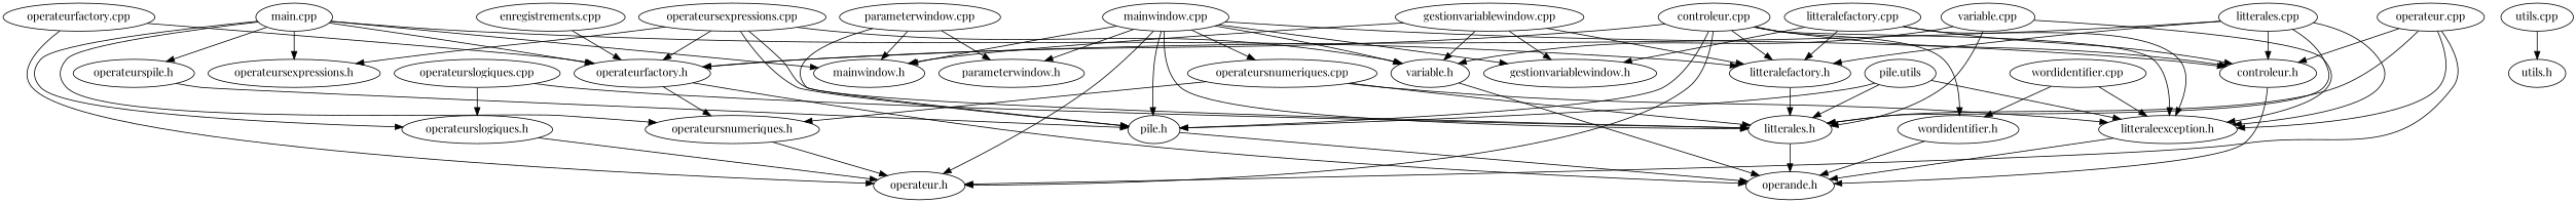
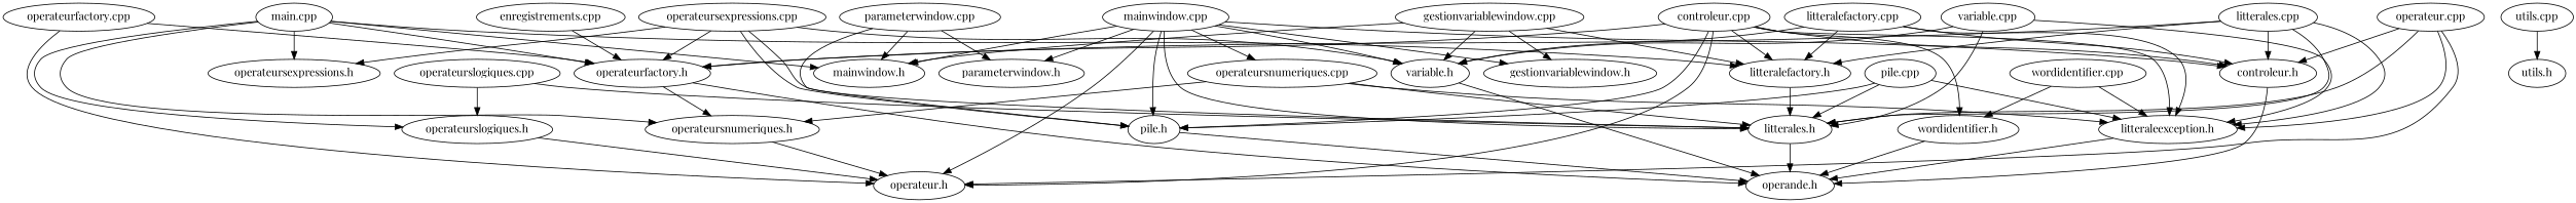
  digraph {
    clusterrank=local
    fontname="Playfair Display"
    fontsize=16
    node [fontname="Playfair Display"]
    edge [fontname="Playfair Display"]
    "operateursexpressions.cpp"
    "operateursexpressions.h"
    "variable.h"
    "operateurfactory.h"
    "pile.h"
    "litterales.h"
    "operande.h"
    "operateursnumeriques.h"
-   "pile.cpp" [label="pile.utils"]
+   "pile.cpp"
    "litteraleexception.h"
    "operateurslogiques.h"
    "operateur.h"
    "mainwindow.cpp"
    "controleur.h"
    "parameterwindow.h"
    "mainwindow.h"
    "gestionvariablewindow.h"
    "operateursnumeriques.cpp"
    "main.cpp"
    "litteralefactory.h"
-   "operateurspile.h"
    "wordidentifier.h"
    "operateurfactory.cpp"
    "litteralefactory.cpp"
    "controleur.cpp"
    "litterales.cpp"
    "enregistrements.cpp"
    "wordidentifier.cpp"
    "gestionvariablewindow.cpp"
    "operateurslogiques.cpp"
    "parameterwindow.cpp"
    "operateur.cpp"
    "variable.cpp"
    "utils.cpp"
    "utils.h"
    "operateursexpressions.cpp" -> "operateursexpressions.h"
    "operateursexpressions.cpp" -> "variable.h"
    "operateursexpressions.cpp" -> "operateurfactory.h"
    "operateursexpressions.cpp" -> "pile.h"
    "operateursexpressions.cpp" -> "litterales.h"
    "variable.h" -> "operande.h"
    "operateurfactory.h" -> "operande.h"
    "operateurfactory.h" -> "operateursnumeriques.h"
    "pile.h" -> "operande.h"
    "litterales.h" -> "operande.h"
    "operateursnumeriques.h" -> "operateur.h"
    "pile.cpp" -> "pile.h"
    "pile.cpp" -> "litterales.h"
    "pile.cpp" -> "litteraleexception.h"
    "litteraleexception.h" -> "operande.h"
    "operateurslogiques.h" -> "operateur.h"
    "mainwindow.cpp" -> "variable.h"
    "mainwindow.cpp" -> "pile.h"
    "mainwindow.cpp" -> "litterales.h"
    "mainwindow.cpp" -> "operateur.h"
    "mainwindow.cpp" -> "controleur.h"
    "mainwindow.cpp" -> "parameterwindow.h"
    "mainwindow.cpp" -> "mainwindow.h"
    "mainwindow.cpp" -> "gestionvariablewindow.h"
    "mainwindow.cpp" -> "operateursnumeriques.cpp"
    "controleur.h" -> "operande.h"
    "operateursnumeriques.cpp" -> "litterales.h"
    "operateursnumeriques.cpp" -> "operateursnumeriques.h"
    "operateursnumeriques.cpp" -> "litteraleexception.h"
    "main.cpp" -> "operateursexpressions.h"
    "main.cpp" -> "operateurfactory.h"
    "main.cpp" -> "operateursnumeriques.h"
    "main.cpp" -> "operateurslogiques.h"
    "main.cpp" -> "mainwindow.h"
    "main.cpp" -> "litteralefactory.h"
-   "main.cpp" -> "operateurspile.h"
    "litteralefactory.h" -> "litterales.h"
-   "operateurspile.h" -> "pile.h"
    "wordidentifier.h" -> "operande.h"
    "operateurfactory.cpp" -> "operateurfactory.h"
    "operateurfactory.cpp" -> "operateur.h"
-   "litteralefactory.cpp" -> "gestionvariablewindow.h"
+   "litteralefactory.cpp" -> "variable.h"
    "litteralefactory.cpp" -> "litteraleexception.h"
    "litteralefactory.cpp" -> "controleur.h"
    "litteralefactory.cpp" -> "litteralefactory.h"
    "controleur.cpp" -> "operateurfactory.h"
    "controleur.cpp" -> "pile.h"
    "controleur.cpp" -> "litteraleexception.h"
    "controleur.cpp" -> "operateur.h"
    "controleur.cpp" -> "controleur.h"
    "controleur.cpp" -> "litteralefactory.h"
    "controleur.cpp" -> "wordidentifier.h"
    "litterales.cpp" -> "operateurfactory.h"
    "litterales.cpp" -> "litterales.h"
    "litterales.cpp" -> "litteraleexception.h"
    "litterales.cpp" -> "controleur.h"
    "litterales.cpp" -> "litteralefactory.h"
    "enregistrements.cpp" -> "operateurfactory.h"
    "wordidentifier.cpp" -> "litteraleexception.h"
    "wordidentifier.cpp" -> "wordidentifier.h"
    "gestionvariablewindow.cpp" -> "variable.h"
    "gestionvariablewindow.cpp" -> "mainwindow.h"
    "gestionvariablewindow.cpp" -> "gestionvariablewindow.h"
    "gestionvariablewindow.cpp" -> "litteralefactory.h"
    "operateurslogiques.cpp" -> "litterales.h"
    "operateurslogiques.cpp" -> "operateurslogiques.h"
    "parameterwindow.cpp" -> "pile.h"
    "parameterwindow.cpp" -> "parameterwindow.h"
    "parameterwindow.cpp" -> "mainwindow.h"
    "operateur.cpp" -> "litterales.h"
    "operateur.cpp" -> "litteraleexception.h"
    "operateur.cpp" -> "operateur.h"
    "operateur.cpp" -> "controleur.h"
    "variable.cpp" -> "variable.h"
    "variable.cpp" -> "litterales.h"
    "variable.cpp" -> "litteraleexception.h"
    "utils.cpp" -> "utils.h"
  }
